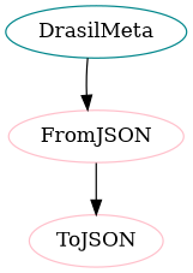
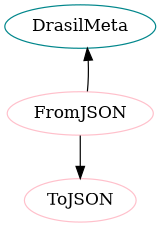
  digraph {
    fontname="DejaVu Serif"
    node [color=pink fontname="DejaVu Serif" shape=oval]
    edge [fontname="DejaVu Serif"]
    n1 [color=turquoise4 label=DrasilMeta]
    n2 [label=FromJSON]
    n3 [label=ToJSON]
-   n1 -> n2
+   n2 -> n1
    n2 -> n3
  }
